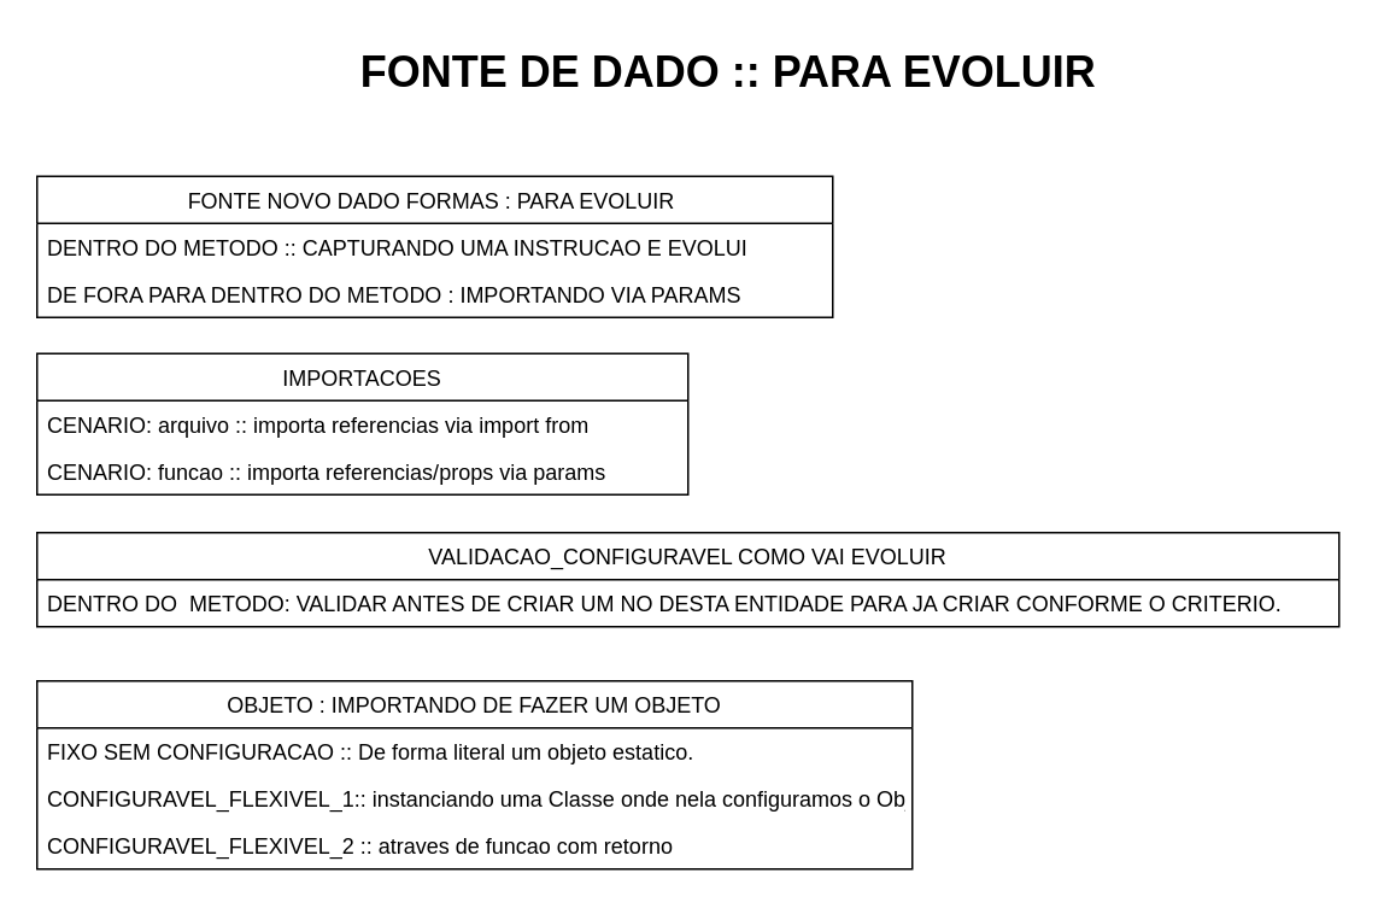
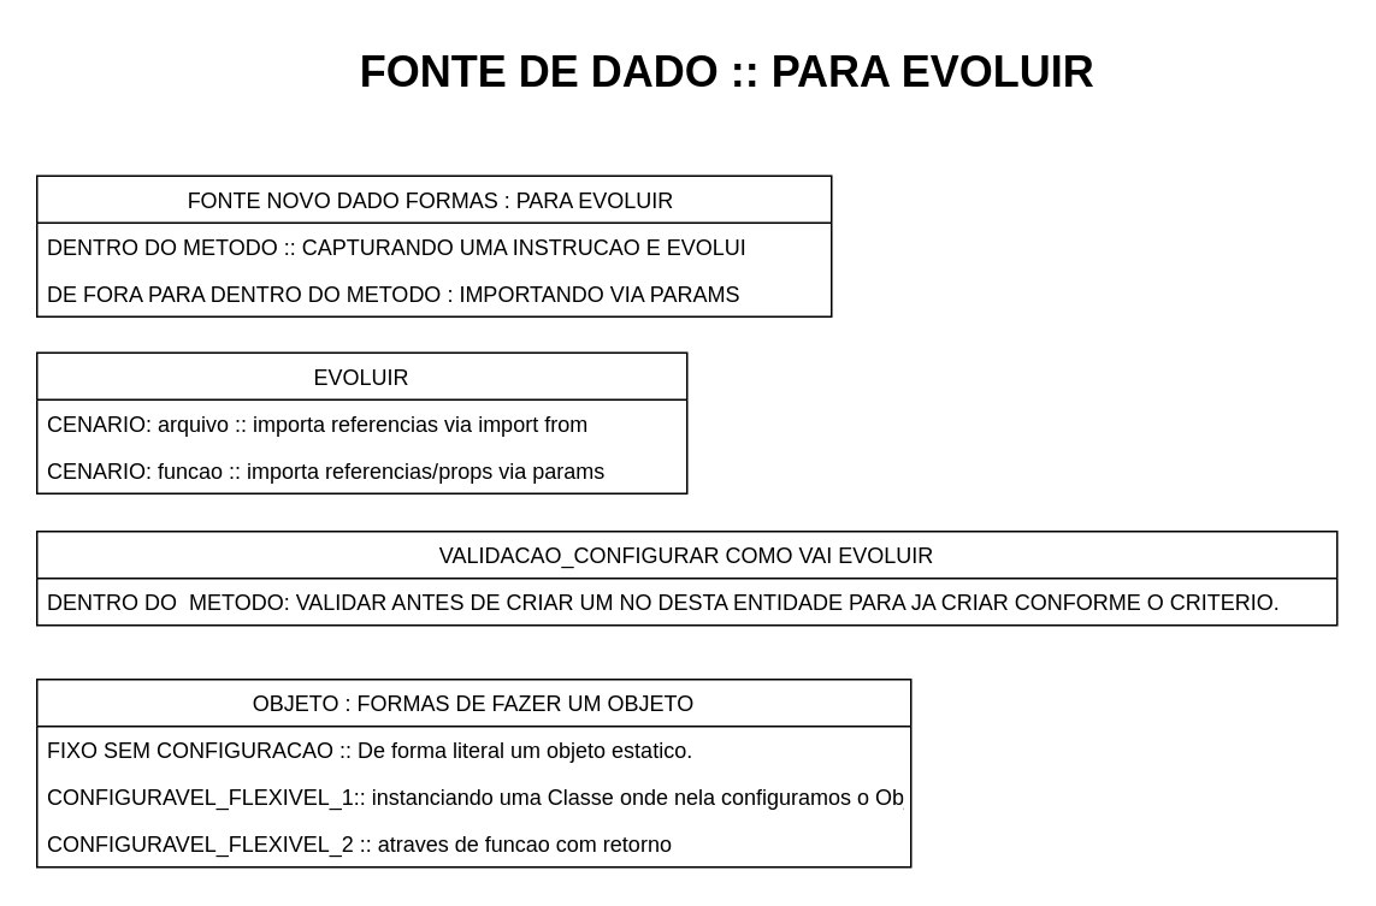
  <mxCell id="0" />
  <mxCell id="1" parent="0" />
- <mxCell id="2" value="IMPORTACOES" style="swimlane;fontStyle=0;childLayout=stackLayout;horizontal=1;startSize=26;fillColor=none;horizontalStack=0;resizeParent=1;resizeParentMax=0;resizeLast=0;collapsible=1;marginBottom=0;" vertex="1" parent="1"><mxGeometry x="20" y="195" width="360" height="78" as="geometry" /></mxCell>
+ <mxCell id="2" value="EVOLUIR" style="swimlane;fontStyle=0;childLayout=stackLayout;horizontal=1;startSize=26;fillColor=none;horizontalStack=0;resizeParent=1;resizeParentMax=0;resizeLast=0;collapsible=1;marginBottom=0;" vertex="1" parent="1"><mxGeometry x="20" y="195" width="360" height="78" as="geometry" /></mxCell>
  <mxCell id="3" value="CENARIO: arquivo :: importa referencias via import from" style="text;strokeColor=none;fillColor=none;align=left;verticalAlign=top;spacingLeft=4;spacingRight=4;overflow=hidden;rotatable=0;points=[[0,0.5],[1,0.5]];portConstraint=eastwest;" vertex="1" parent="2"><mxGeometry y="26" width="360" height="26" as="geometry" /></mxCell>
  <mxCell id="4" value="CENARIO: funcao :: importa referencias/props via params" style="text;strokeColor=none;fillColor=none;align=left;verticalAlign=top;spacingLeft=4;spacingRight=4;overflow=hidden;rotatable=0;points=[[0,0.5],[1,0.5]];portConstraint=eastwest;" vertex="1" parent="2"><mxGeometry y="52" width="360" height="26" as="geometry" /></mxCell>
  <mxCell id="5" value="FONTE NOVO DADO FORMAS : PARA EVOLUIR " style="swimlane;fontStyle=0;childLayout=stackLayout;horizontal=1;startSize=26;fillColor=none;horizontalStack=0;resizeParent=1;resizeParentMax=0;resizeLast=0;collapsible=1;marginBottom=0;" vertex="1" parent="1"><mxGeometry x="20" y="97" width="440" height="78" as="geometry" /></mxCell>
  <mxCell id="6" value="DENTRO DO METODO :: CAPTURANDO UMA INSTRUCAO E EVOLUI" style="text;strokeColor=none;fillColor=none;align=left;verticalAlign=top;spacingLeft=4;spacingRight=4;overflow=hidden;rotatable=0;points=[[0,0.5],[1,0.5]];portConstraint=eastwest;" vertex="1" parent="5"><mxGeometry y="26" width="440" height="26" as="geometry" /></mxCell>
  <mxCell id="7" value="DE FORA PARA DENTRO DO METODO : IMPORTANDO VIA PARAMS" style="text;strokeColor=none;fillColor=none;align=left;verticalAlign=top;spacingLeft=4;spacingRight=4;overflow=hidden;rotatable=0;points=[[0,0.5],[1,0.5]];portConstraint=eastwest;" vertex="1" parent="5"><mxGeometry y="52" width="440" height="26" as="geometry" /></mxCell>
- <mxCell id="8" value="VALIDACAO_CONFIGURAVEL COMO VAI EVOLUIR" style="swimlane;fontStyle=0;childLayout=stackLayout;horizontal=1;startSize=26;fillColor=none;horizontalStack=0;resizeParent=1;resizeParentMax=0;resizeLast=0;collapsible=1;marginBottom=0;" vertex="1" parent="1"><mxGeometry x="20" y="294" width="720" height="52" as="geometry" /></mxCell>
+ <mxCell id="8" value="VALIDACAO_CONFIGURAR COMO VAI EVOLUIR" style="swimlane;fontStyle=0;childLayout=stackLayout;horizontal=1;startSize=26;fillColor=none;horizontalStack=0;resizeParent=1;resizeParentMax=0;resizeLast=0;collapsible=1;marginBottom=0;" vertex="1" parent="1"><mxGeometry x="20" y="294" width="720" height="52" as="geometry" /></mxCell>
  <mxCell id="9" value="DENTRO DO  METODO: VALIDAR ANTES DE CRIAR UM NO DESTA ENTIDADE PARA JA CRIAR CONFORME O CRITERIO." style="text;strokeColor=none;fillColor=none;align=left;verticalAlign=top;spacingLeft=4;spacingRight=4;overflow=hidden;rotatable=0;points=[[0,0.5],[1,0.5]];portConstraint=eastwest;" vertex="1" parent="8"><mxGeometry y="26" width="720" height="26" as="geometry" /></mxCell>
  <mxCell id="10" value="FONTE DE DADO :: PARA EVOLUIR" style="text;strokeColor=none;fillColor=none;html=1;fontSize=24;fontStyle=1;verticalAlign=middle;align=center;" vertex="1" parent="1"><mxGeometry x="352" y="20" width="100" height="40" as="geometry" /></mxCell>
- <mxCell id="11" value="OBJETO : IMPORTANDO DE FAZER UM OBJETO" style="swimlane;fontStyle=0;childLayout=stackLayout;horizontal=1;startSize=26;fillColor=none;horizontalStack=0;resizeParent=1;resizeParentMax=0;resizeLast=0;collapsible=1;marginBottom=0;" vertex="1" parent="1"><mxGeometry x="20" y="376" width="484" height="104" as="geometry" /></mxCell>
+ <mxCell id="11" value="OBJETO : FORMAS DE FAZER UM OBJETO" style="swimlane;fontStyle=0;childLayout=stackLayout;horizontal=1;startSize=26;fillColor=none;horizontalStack=0;resizeParent=1;resizeParentMax=0;resizeLast=0;collapsible=1;marginBottom=0;" vertex="1" parent="1"><mxGeometry x="20" y="376" width="484" height="104" as="geometry" /></mxCell>
  <mxCell id="12" value="FIXO SEM CONFIGURACAO :: De forma literal um objeto estatico." style="text;strokeColor=none;fillColor=none;align=left;verticalAlign=top;spacingLeft=4;spacingRight=4;overflow=hidden;rotatable=0;points=[[0,0.5],[1,0.5]];portConstraint=eastwest;" vertex="1" parent="11"><mxGeometry y="26" width="484" height="26" as="geometry" /></mxCell>
  <mxCell id="13" value="CONFIGURAVEL_FLEXIVEL_1:: instanciando uma Classe onde nela configuramos o Obj" style="text;strokeColor=none;fillColor=none;align=left;verticalAlign=top;spacingLeft=4;spacingRight=4;overflow=hidden;rotatable=0;points=[[0,0.5],[1,0.5]];portConstraint=eastwest;" vertex="1" parent="11"><mxGeometry y="52" width="484" height="26" as="geometry" /></mxCell>
  <mxCell id="14" value="CONFIGURAVEL_FLEXIVEL_2 :: atraves de funcao com retorno " style="text;strokeColor=none;fillColor=none;align=left;verticalAlign=top;spacingLeft=4;spacingRight=4;overflow=hidden;rotatable=0;points=[[0,0.5],[1,0.5]];portConstraint=eastwest;" vertex="1" parent="11"><mxGeometry y="78" width="484" height="26" as="geometry" /></mxCell>
